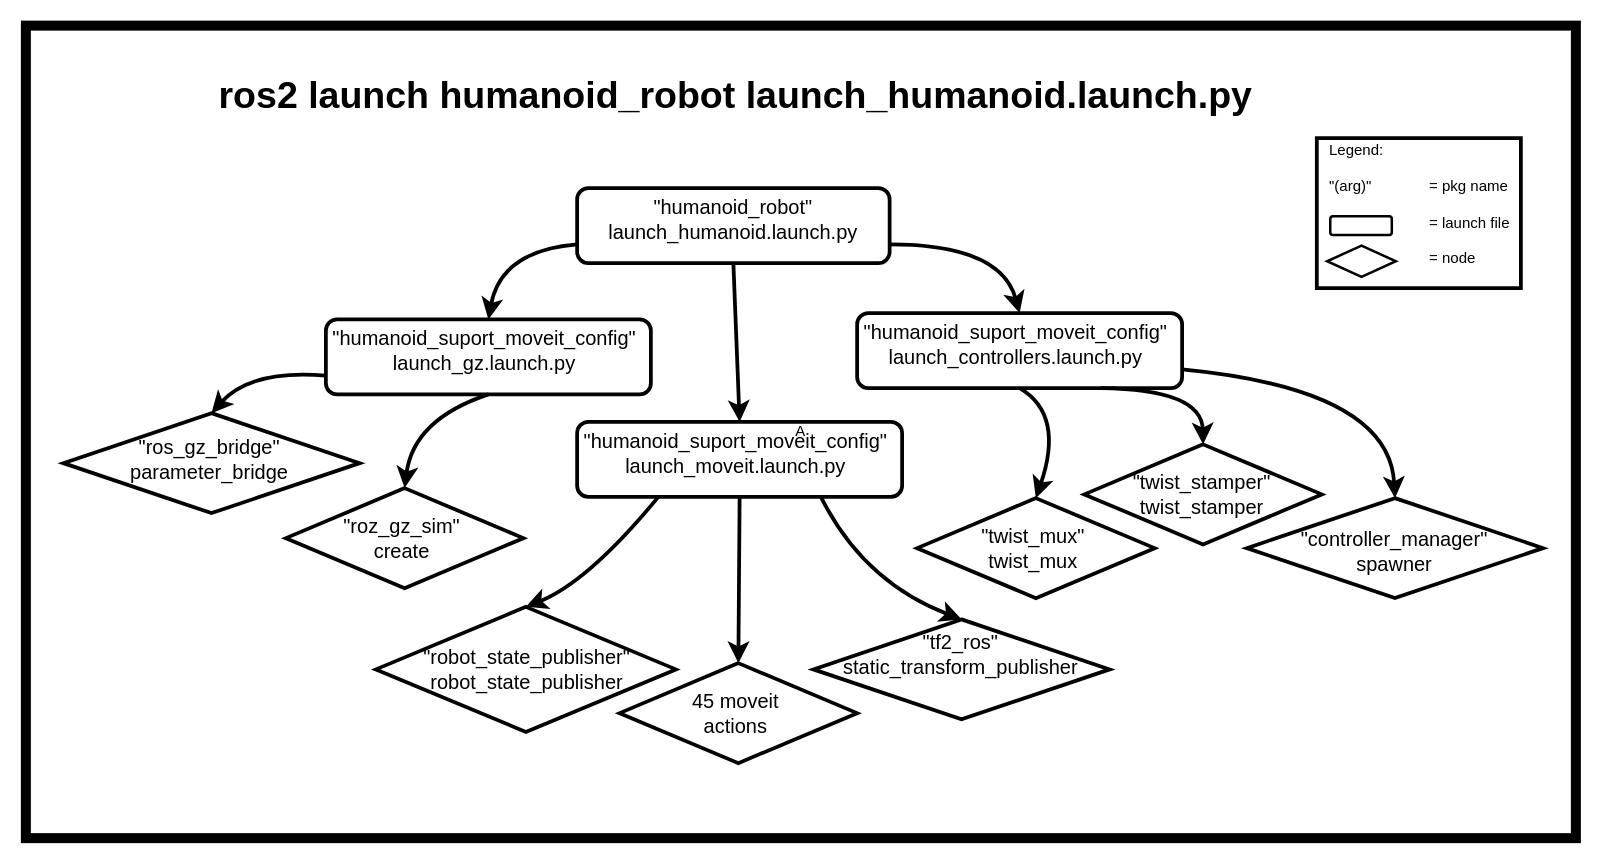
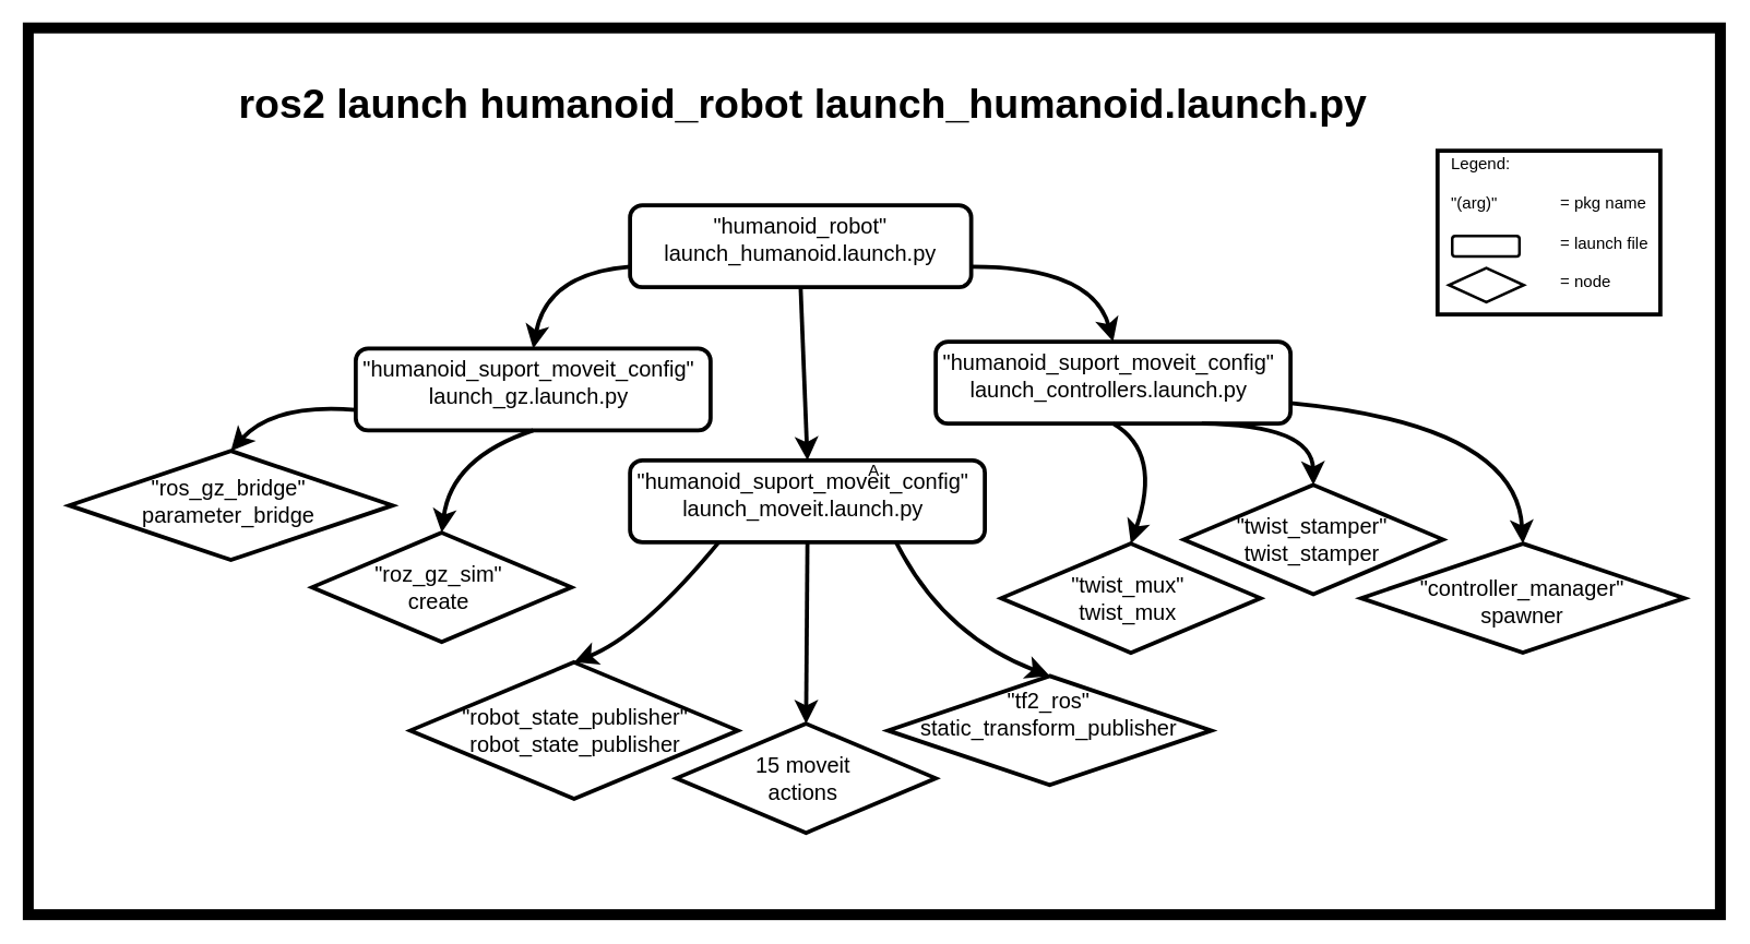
  <mxCell id="0" />
  <mxCell id="1" parent="0" />
  <mxCell id="2" value="A" style="rounded=0;whiteSpace=wrap;html=1;fillColor=light-dark(#FFFFFF,#FFFFFF);strokeColor=light-dark(#000000,#000000);strokeWidth=8;" parent="1" vertex="1"><mxGeometry x="20" y="20" width="1240" height="650" as="geometry" /></mxCell>
  <mxCell id="3" value="&lt;h1&gt;&lt;font style=&quot;color: light-dark(rgb(0, 0, 0), rgb(0, 0, 0)); font-size: 30px;&quot;&gt;ros2 launch humanoid_robot launch_humanoid.launch.py&lt;/font&gt;&lt;/h1&gt;" style="text;html=1;align=center;verticalAlign=middle;whiteSpace=wrap;rounded=0;fontSize=16;" parent="1" vertex="1"><mxGeometry x="158.25" y="60" width="860" height="30" as="geometry" /></mxCell>
  <mxCell id="4" value="" style="rounded=1;whiteSpace=wrap;html=1;fillColor=none;strokeColor=light-dark(#000000,#000000);strokeWidth=3;" parent="1" vertex="1"><mxGeometry x="461" y="150" width="250" height="60" as="geometry" /></mxCell>
  <mxCell id="5" value="&lt;div align=&quot;center&quot;&gt;&lt;span style=&quot;color: light-dark(rgb(0, 0, 0), rgb(0, 0, 0));&quot;&gt;&quot;humanoid_robot&quot;&lt;/span&gt;&lt;/div&gt;&lt;div align=&quot;center&quot;&gt;&lt;span style=&quot;color: light-dark(rgb(0, 0, 0), rgb(0, 0, 0));&quot;&gt;launch_humanoid.launch.py&lt;/span&gt;&lt;/div&gt;" style="text;strokeColor=none;fillColor=none;html=1;align=center;verticalAlign=middle;whiteSpace=wrap;rounded=0;fontSize=16;" parent="1" vertex="1"><mxGeometry x="534.25" y="160" width="103.75" height="30" as="geometry" /></mxCell>
  <mxCell id="6" value="" style="rounded=1;whiteSpace=wrap;html=1;fillColor=none;strokeColor=light-dark(#000000,#000000);strokeWidth=3;" parent="1" vertex="1"><mxGeometry x="461" y="337" width="260" height="60" as="geometry" /></mxCell>
  <mxCell id="7" value="&lt;div align=&quot;center&quot;&gt;&lt;span style=&quot;color: light-dark(rgb(0, 0, 0), rgb(0, 0, 0));&quot;&gt;&quot;humanoid_suport_moveit_config&quot;&lt;/span&gt;&lt;/div&gt;&lt;div align=&quot;center&quot;&gt;&lt;span style=&quot;color: light-dark(rgb(0, 0, 0), rgb(0, 0, 0));&quot;&gt;launch_moveit.launch.py&lt;/span&gt;&lt;/div&gt;" style="text;strokeColor=none;fillColor=none;html=1;align=center;verticalAlign=middle;whiteSpace=wrap;rounded=0;fontSize=16;" parent="1" vertex="1"><mxGeometry x="528.25" y="347" width="120" height="30" as="geometry" /></mxCell>
  <mxCell id="8" value="" style="endArrow=classic;html=1;rounded=0;fontSize=12;startSize=8;endSize=8;curved=1;strokeColor=light-dark(#000000,#000000);entryX=0.5;entryY=0;entryDx=0;entryDy=0;exitX=0.5;exitY=1;exitDx=0;exitDy=0;strokeWidth=3;" parent="1" source="4" target="6" edge="1"><mxGeometry width="50" height="50" relative="1" as="geometry"><mxPoint x="729" y="150" as="sourcePoint" /><mxPoint x="591" y="190" as="targetPoint" /></mxGeometry></mxCell>
  <mxCell id="9" value="" style="endArrow=classic;html=1;rounded=0;fontSize=12;startSize=8;endSize=8;curved=1;strokeColor=light-dark(#000000,#000000);entryX=0.5;entryY=0;entryDx=0;entryDy=0;exitX=0.5;exitY=1;exitDx=0;exitDy=0;strokeWidth=3;" parent="1" source="6" target="16" edge="1"><mxGeometry width="50" height="50" relative="1" as="geometry"><mxPoint x="593" y="445" as="sourcePoint" /><mxPoint x="586" y="510" as="targetPoint" /></mxGeometry></mxCell>
  <mxCell id="10" value="" style="rhombus;whiteSpace=wrap;html=1;fillColor=none;strokeColor=light-dark(#000000,#000000);strokeWidth=3;" parent="1" vertex="1"><mxGeometry x="650" y="495" width="237" height="80" as="geometry" /></mxCell>
  <mxCell id="11" value="&lt;div&gt;&lt;span style=&quot;color: light-dark(rgb(0, 0, 0), rgb(0, 0, 0));&quot;&gt;&quot;tf2_ros&quot;&lt;/span&gt;&lt;/div&gt;&lt;div&gt;&lt;span style=&quot;color: light-dark(rgb(0, 0, 0), rgb(0, 0, 0));&quot;&gt;static_transform_publisher&lt;/span&gt;&lt;/div&gt;" style="text;strokeColor=none;fillColor=none;html=1;align=center;verticalAlign=middle;whiteSpace=wrap;rounded=0;fontSize=16;" parent="1" vertex="1"><mxGeometry x="708" y="508" width="120" height="30" as="geometry" /></mxCell>
  <mxCell id="12" value="" style="rhombus;whiteSpace=wrap;html=1;fillColor=none;strokeColor=light-dark(#000000,#000000);strokeWidth=3;" parent="1" vertex="1"><mxGeometry x="300" y="485" width="240" height="100" as="geometry" /></mxCell>
  <mxCell id="13" value="&lt;div&gt;&lt;span style=&quot;color: light-dark(rgb(0, 0, 0), rgb(0, 0, 0));&quot;&gt;&quot;robot_state_publisher&quot;&lt;/span&gt;&lt;/div&gt;&lt;div&gt;&lt;span style=&quot;color: light-dark(rgb(0, 0, 0), rgb(0, 0, 0));&quot;&gt;robot_state_publisher&lt;/span&gt;&lt;/div&gt;" style="text;strokeColor=none;fillColor=none;html=1;align=center;verticalAlign=middle;whiteSpace=wrap;rounded=0;fontSize=16;" parent="1" vertex="1"><mxGeometry x="361" y="520" width="120" height="30" as="geometry" /></mxCell>
  <mxCell id="14" value="" style="endArrow=classic;html=1;rounded=0;fontSize=12;startSize=8;endSize=8;curved=1;strokeColor=light-dark(#000000,#000000);entryX=0.5;entryY=0;entryDx=0;entryDy=0;exitX=0.75;exitY=1;exitDx=0;exitDy=0;strokeWidth=3;" parent="1" source="6" target="10" edge="1"><mxGeometry width="50" height="50" relative="1" as="geometry"><mxPoint x="761" y="405" as="sourcePoint" /><mxPoint x="761" y="435" as="targetPoint" /><Array as="points"><mxPoint x="690" y="465" /></Array></mxGeometry></mxCell>
  <mxCell id="15" value="" style="endArrow=classic;html=1;rounded=0;fontSize=12;startSize=8;endSize=8;curved=1;strokeColor=light-dark(#000000,#000000);entryX=0.5;entryY=0;entryDx=0;entryDy=0;exitX=0.25;exitY=1;exitDx=0;exitDy=0;strokeWidth=3;" parent="1" source="6" target="12" edge="1"><mxGeometry width="50" height="50" relative="1" as="geometry"><mxPoint x="861" y="395" as="sourcePoint" /><mxPoint x="861" y="425" as="targetPoint" /><Array as="points"><mxPoint x="470" y="465" /></Array></mxGeometry></mxCell>
  <mxCell id="16" value="" style="rhombus;whiteSpace=wrap;html=1;fillColor=none;strokeColor=light-dark(#000000,#000000);strokeWidth=3;" parent="1" vertex="1"><mxGeometry x="495" y="530" width="190" height="80" as="geometry" /></mxCell>
- <mxCell id="17" value="&lt;div&gt;&lt;span style=&quot;color: light-dark(rgb(0, 0, 0), rgb(0, 0, 0));&quot;&gt;45 moveit actions&lt;/span&gt;&lt;/div&gt;" style="text;strokeColor=none;fillColor=none;html=1;align=center;verticalAlign=middle;whiteSpace=wrap;rounded=0;fontSize=16;" parent="1" vertex="1"><mxGeometry x="528" y="555" width="120" height="30" as="geometry" /></mxCell>
+ <mxCell id="17" value="&lt;div&gt;&lt;span style=&quot;color: light-dark(rgb(0, 0, 0), rgb(0, 0, 0));&quot;&gt;15 moveit actions&lt;/span&gt;&lt;/div&gt;" style="text;strokeColor=none;fillColor=none;html=1;align=center;verticalAlign=middle;whiteSpace=wrap;rounded=0;fontSize=16;" parent="1" vertex="1"><mxGeometry x="528" y="555" width="120" height="30" as="geometry" /></mxCell>
  <mxCell id="18" value="" style="rounded=1;whiteSpace=wrap;html=1;fillColor=none;strokeColor=light-dark(#000000,#000000);strokeWidth=3;" parent="1" vertex="1"><mxGeometry x="260" y="255" width="260" height="60" as="geometry" /></mxCell>
  <mxCell id="19" value="&lt;div align=&quot;center&quot;&gt;&lt;span style=&quot;color: light-dark(rgb(0, 0, 0), rgb(0, 0, 0));&quot;&gt;&quot;humanoid_suport_moveit_config&quot;&lt;/span&gt;&lt;/div&gt;&lt;div align=&quot;center&quot;&gt;&lt;span style=&quot;color: light-dark(rgb(0, 0, 0), rgb(0, 0, 0));&quot;&gt;launch_gz.launch.py&lt;/span&gt;&lt;/div&gt;" style="text;strokeColor=none;fillColor=none;html=1;align=center;verticalAlign=middle;whiteSpace=wrap;rounded=0;fontSize=16;" parent="1" vertex="1"><mxGeometry x="327.25" y="265" width="120" height="30" as="geometry" /></mxCell>
  <mxCell id="20" value="" style="rounded=1;whiteSpace=wrap;html=1;fillColor=none;strokeColor=light-dark(#000000,#000000);strokeWidth=3;" parent="1" vertex="1"><mxGeometry x="685" y="250" width="260" height="60" as="geometry" /></mxCell>
  <mxCell id="21" value="&lt;div align=&quot;center&quot;&gt;&lt;span style=&quot;color: light-dark(rgb(0, 0, 0), rgb(0, 0, 0));&quot;&gt;&quot;humanoid_suport_moveit_config&quot;&lt;/span&gt;&lt;/div&gt;&lt;div align=&quot;center&quot;&gt;&lt;span style=&quot;color: light-dark(rgb(0, 0, 0), rgb(0, 0, 0));&quot;&gt;launch_controllers.launch.py&lt;/span&gt;&lt;/div&gt;" style="text;strokeColor=none;fillColor=none;html=1;align=center;verticalAlign=middle;whiteSpace=wrap;rounded=0;fontSize=16;" parent="1" vertex="1"><mxGeometry x="752.25" y="260" width="120" height="30" as="geometry" /></mxCell>
  <mxCell id="22" value="" style="endArrow=classic;html=1;rounded=0;fontSize=12;startSize=8;endSize=8;curved=1;strokeColor=light-dark(#000000,#000000);entryX=0.5;entryY=0;entryDx=0;entryDy=0;exitX=0;exitY=0.75;exitDx=0;exitDy=0;strokeWidth=3;" parent="1" source="4" target="18" edge="1"><mxGeometry width="50" height="50" relative="1" as="geometry"><mxPoint x="350" y="180" as="sourcePoint" /><mxPoint x="354" y="210" as="targetPoint" /><Array as="points"><mxPoint x="400" y="200" /></Array></mxGeometry></mxCell>
  <mxCell id="23" value="" style="endArrow=classic;html=1;rounded=0;fontSize=12;startSize=8;endSize=8;curved=1;strokeColor=light-dark(#000000,#000000);entryX=0.5;entryY=0;entryDx=0;entryDy=0;exitX=1;exitY=0.75;exitDx=0;exitDy=0;strokeWidth=3;" parent="1" source="4" target="20" edge="1"><mxGeometry width="50" height="50" relative="1" as="geometry"><mxPoint x="830" y="210" as="sourcePoint" /><mxPoint x="834" y="240" as="targetPoint" /><Array as="points"><mxPoint x="800" y="195" /></Array></mxGeometry></mxCell>
  <mxCell id="24" value="" style="rhombus;whiteSpace=wrap;html=1;fillColor=none;strokeColor=light-dark(#000000,#000000);strokeWidth=3;" parent="1" vertex="1"><mxGeometry x="50" y="330" width="237" height="80" as="geometry" /></mxCell>
  <mxCell id="25" value="&lt;div&gt;&lt;span style=&quot;color: light-dark(rgb(0, 0, 0), rgb(0, 0, 0));&quot;&gt;&quot;ros_gz_bridge&quot;&lt;/span&gt;&lt;/div&gt;&lt;div&gt;&lt;span style=&quot;color: light-dark(rgb(0, 0, 0), rgb(0, 0, 0));&quot;&gt;parameter_bridge&lt;/span&gt;&lt;/div&gt;" style="text;strokeColor=none;fillColor=none;html=1;align=center;verticalAlign=middle;whiteSpace=wrap;rounded=0;fontSize=16;" parent="1" vertex="1"><mxGeometry x="107" y="352" width="120" height="30" as="geometry" /></mxCell>
  <mxCell id="26" value="" style="rhombus;whiteSpace=wrap;html=1;fillColor=none;strokeColor=light-dark(#000000,#000000);strokeWidth=3;" parent="1" vertex="1"><mxGeometry x="228" y="390" width="190" height="80" as="geometry" /></mxCell>
  <mxCell id="27" value="&lt;div&gt;&lt;span style=&quot;color: light-dark(rgb(0, 0, 0), rgb(0, 0, 0));&quot;&gt;&quot;roz_gz_sim&quot; create&lt;/span&gt;&lt;/div&gt;" style="text;strokeColor=none;fillColor=none;html=1;align=center;verticalAlign=middle;whiteSpace=wrap;rounded=0;fontSize=16;" parent="1" vertex="1"><mxGeometry x="261" y="415" width="120" height="30" as="geometry" /></mxCell>
  <mxCell id="28" value="" style="endArrow=classic;html=1;rounded=0;fontSize=12;startSize=8;endSize=8;curved=1;strokeColor=light-dark(#000000,#000000);entryX=0.5;entryY=0;entryDx=0;entryDy=0;exitX=0;exitY=0.75;exitDx=0;exitDy=0;strokeWidth=3;" parent="1" source="18" target="24" edge="1"><mxGeometry width="50" height="50" relative="1" as="geometry"><mxPoint x="236" y="262.5" as="sourcePoint" /><mxPoint x="120" y="307.5" as="targetPoint" /><Array as="points"><mxPoint x="200" y="295" /></Array></mxGeometry></mxCell>
  <mxCell id="29" value="" style="endArrow=classic;html=1;rounded=0;fontSize=12;startSize=8;endSize=8;curved=1;strokeColor=light-dark(#000000,#000000);entryX=0.5;entryY=0;entryDx=0;entryDy=0;exitX=0.5;exitY=1;exitDx=0;exitDy=0;strokeWidth=3;" parent="1" source="18" target="26" edge="1"><mxGeometry width="50" height="50" relative="1" as="geometry"><mxPoint x="436" y="355" as="sourcePoint" /><mxPoint x="320" y="400" as="targetPoint" /><Array as="points"><mxPoint x="330" y="335" /></Array></mxGeometry></mxCell>
  <mxCell id="30" value="" style="rhombus;whiteSpace=wrap;html=1;fillColor=none;strokeColor=light-dark(#000000,#000000);strokeWidth=3;" parent="1" vertex="1"><mxGeometry x="733" y="398" width="190" height="80" as="geometry" /></mxCell>
  <mxCell id="31" value="&lt;div&gt;&lt;span style=&quot;color: light-dark(rgb(0, 0, 0), rgb(0, 0, 0));&quot;&gt;&quot;twist_mux&quot; twist_mux&lt;/span&gt;&lt;/div&gt;" style="text;strokeColor=none;fillColor=none;html=1;align=center;verticalAlign=middle;whiteSpace=wrap;rounded=0;fontSize=16;" parent="1" vertex="1"><mxGeometry x="766" y="423" width="120" height="30" as="geometry" /></mxCell>
  <mxCell id="32" value="" style="rhombus;whiteSpace=wrap;html=1;fillColor=none;strokeColor=light-dark(#000000,#000000);strokeWidth=3;" parent="1" vertex="1"><mxGeometry x="866.75" y="355" width="190" height="80" as="geometry" /></mxCell>
  <mxCell id="33" value="&lt;div&gt;&lt;span style=&quot;color: light-dark(rgb(0, 0, 0), rgb(0, 0, 0));&quot;&gt;&quot;twist_stamper&quot; twist_stamper&lt;/span&gt;&lt;/div&gt;" style="text;strokeColor=none;fillColor=none;html=1;align=center;verticalAlign=middle;whiteSpace=wrap;rounded=0;fontSize=16;" parent="1" vertex="1"><mxGeometry x="900.75" y="380" width="120" height="30" as="geometry" /></mxCell>
  <mxCell id="34" value="" style="rhombus;whiteSpace=wrap;html=1;fillColor=none;strokeColor=light-dark(#000000,#000000);strokeWidth=3;" parent="1" vertex="1"><mxGeometry x="996.75" y="398" width="237" height="80" as="geometry" /></mxCell>
  <mxCell id="35" value="&lt;div&gt;&lt;span style=&quot;color: light-dark(rgb(0, 0, 0), rgb(0, 0, 0));&quot;&gt;&quot;controller_manager&quot;&lt;/span&gt;&lt;/div&gt;&lt;div&gt;&lt;span style=&quot;color: light-dark(rgb(0, 0, 0), rgb(0, 0, 0));&quot;&gt;spawner&lt;/span&gt;&lt;/div&gt;" style="text;strokeColor=none;fillColor=none;html=1;align=center;verticalAlign=middle;whiteSpace=wrap;rounded=0;fontSize=16;" parent="1" vertex="1"><mxGeometry x="1054.75" y="426" width="120" height="30" as="geometry" /></mxCell>
  <mxCell id="36" value="" style="endArrow=classic;html=1;rounded=0;fontSize=12;startSize=8;endSize=8;curved=1;strokeColor=light-dark(#000000,#000000);entryX=0.5;entryY=0;entryDx=0;entryDy=0;exitX=0.5;exitY=1;exitDx=0;exitDy=0;strokeWidth=3;" parent="1" source="20" target="30" edge="1"><mxGeometry width="50" height="50" relative="1" as="geometry"><mxPoint x="831" y="331" as="sourcePoint" /><mxPoint x="975" y="376" as="targetPoint" /><Array as="points"><mxPoint x="851" y="331" /></Array></mxGeometry></mxCell>
  <mxCell id="37" value="" style="endArrow=classic;html=1;rounded=0;fontSize=12;startSize=8;endSize=8;curved=1;strokeColor=light-dark(#000000,#000000);entryX=0.5;entryY=0;entryDx=0;entryDy=0;exitX=0.75;exitY=1;exitDx=0;exitDy=0;strokeWidth=3;" parent="1" source="20" target="32" edge="1"><mxGeometry width="50" height="50" relative="1" as="geometry"><mxPoint x="941" y="311" as="sourcePoint" /><mxPoint x="1085" y="356" as="targetPoint" /><Array as="points"><mxPoint x="961" y="311" /></Array></mxGeometry></mxCell>
  <mxCell id="38" value="" style="endArrow=classic;html=1;rounded=0;fontSize=12;startSize=8;endSize=8;curved=1;strokeColor=light-dark(#000000,#000000);entryX=0.5;entryY=0;entryDx=0;entryDy=0;exitX=1;exitY=0.75;exitDx=0;exitDy=0;strokeWidth=3;" parent="1" source="20" target="34" edge="1"><mxGeometry width="50" height="50" relative="1" as="geometry"><mxPoint x="1111" y="341" as="sourcePoint" /><mxPoint x="1255" y="386" as="targetPoint" /><Array as="points"><mxPoint x="1111" y="311" /></Array></mxGeometry></mxCell>
  <mxCell id="39" value="" style="rounded=0;whiteSpace=wrap;html=1;fillColor=none;strokeColor=light-dark(#000000,#000000);strokeWidth=3;" vertex="1" parent="1"><mxGeometry x="1052.75" y="110" width="163.25" height="120" as="geometry" /></mxCell>
  <mxCell id="40" value="&lt;div align=&quot;left&quot;&gt;&lt;span style=&quot;color: light-dark(rgb(0, 0, 0), rgb(0, 0, 0));&quot;&gt;Legend:&lt;/span&gt;&lt;/div&gt;&lt;div align=&quot;left&quot;&gt;&lt;span style=&quot;color: light-dark(rgb(0, 0, 0), rgb(0, 0, 0));&quot;&gt;&lt;br&gt;&lt;/span&gt;&lt;/div&gt;&lt;div align=&quot;left&quot;&gt;&lt;span style=&quot;color: light-dark(rgb(0, 0, 0), rgb(0, 0, 0));&quot;&gt;&lt;span style=&quot;white-space: pre;&quot;&gt;&quot;(arg)&quot;&lt;/span&gt;&lt;span style=&quot;white-space: pre;&quot;&gt;&#09;&lt;span style=&quot;white-space: pre;&quot;&gt;&#09;&lt;/span&gt;&lt;/span&gt;= pkg name&lt;/span&gt;&lt;/div&gt;&lt;div align=&quot;left&quot;&gt;&lt;span style=&quot;color: light-dark(rgb(0, 0, 0), rgb(0, 0, 0));&quot;&gt;&lt;br&gt;&lt;/span&gt;&lt;/div&gt;&lt;div align=&quot;left&quot;&gt;&lt;span style=&quot;color: light-dark(rgb(0, 0, 0), rgb(0, 0, 0));&quot;&gt;&lt;span style=&quot;white-space: pre;&quot;&gt;&#09;&lt;/span&gt;&lt;span style=&quot;white-space: pre;&quot;&gt;&#09;&lt;span style=&quot;white-space: pre;&quot;&gt;&#09;&lt;/span&gt;&lt;/span&gt;= launch file&lt;/span&gt;&lt;/div&gt;&lt;div align=&quot;left&quot;&gt;&lt;span style=&quot;color: light-dark(rgb(0, 0, 0), rgb(0, 0, 0));&quot;&gt;&lt;br&gt;&lt;/span&gt;&lt;/div&gt;&lt;div align=&quot;left&quot;&gt;&lt;span style=&quot;color: light-dark(rgb(0, 0, 0), rgb(0, 0, 0));&quot;&gt;&lt;span style=&quot;white-space: pre;&quot;&gt;&#09;&lt;/span&gt;&lt;span style=&quot;white-space: pre;&quot;&gt;&#09;&lt;/span&gt;&lt;span style=&quot;white-space: pre;&quot;&gt;&#09;&lt;/span&gt;= node&lt;/span&gt;&lt;/div&gt;" style="text;html=1;whiteSpace=wrap;strokeColor=none;fillColor=none;align=left;verticalAlign=middle;rounded=0;" vertex="1" parent="1"><mxGeometry x="1061" y="128" width="149" height="70" as="geometry" /></mxCell>
  <mxCell id="41" value="" style="rounded=1;whiteSpace=wrap;html=1;fillColor=none;strokeColor=light-dark(#000000,#000000);strokeWidth=2;" vertex="1" parent="1"><mxGeometry x="1063.5" y="172.5" width="49.25" height="15" as="geometry" /></mxCell>
  <mxCell id="42" value="" style="rhombus;whiteSpace=wrap;html=1;fillColor=none;strokeColor=light-dark(#000000,#000000);strokeWidth=2;" vertex="1" parent="1"><mxGeometry x="1061" y="196" width="55" height="25" as="geometry" /></mxCell>
